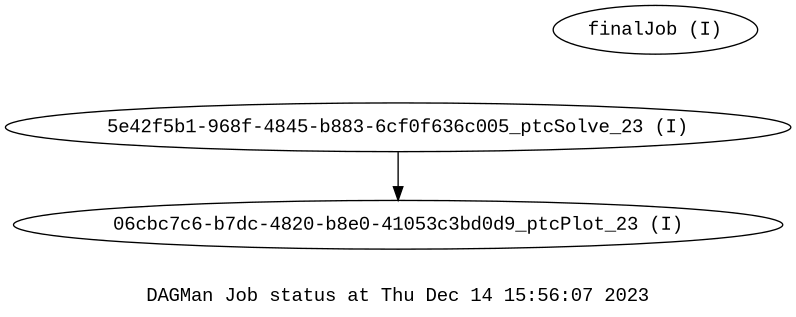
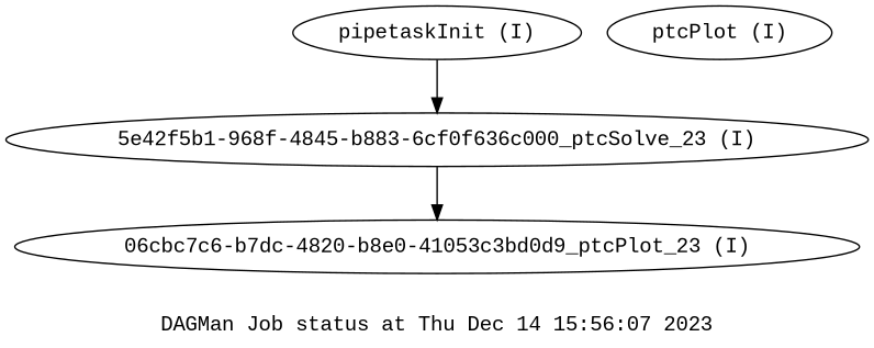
  digraph {
    fontname="Liberation Mono"
    label="DAGMan Job status at Thu Dec 14 15:56:07 2023"
    node [fontname="Liberation Mono" shape=ellipse]
    edge [fontname="Liberation Mono"]
-   n2 [label="5e42f5b1-968f-4845-b883-6cf0f636c005_ptcSolve_23 (I)"]
+   n1 [label="pipetaskInit (I)"]
+   n2 [label="5e42f5b1-968f-4845-b883-6cf0f636c000_ptcSolve_23 (I)"]
    n3 [label="06cbc7c6-b7dc-4820-b8e0-41053c3bd0d9_ptcPlot_23 (I)"]
-   n4 [label="finalJob (I)"]
+   n4 [label="ptcPlot (I)"]
+   n1 -> n2
    n2 -> n3
  }
